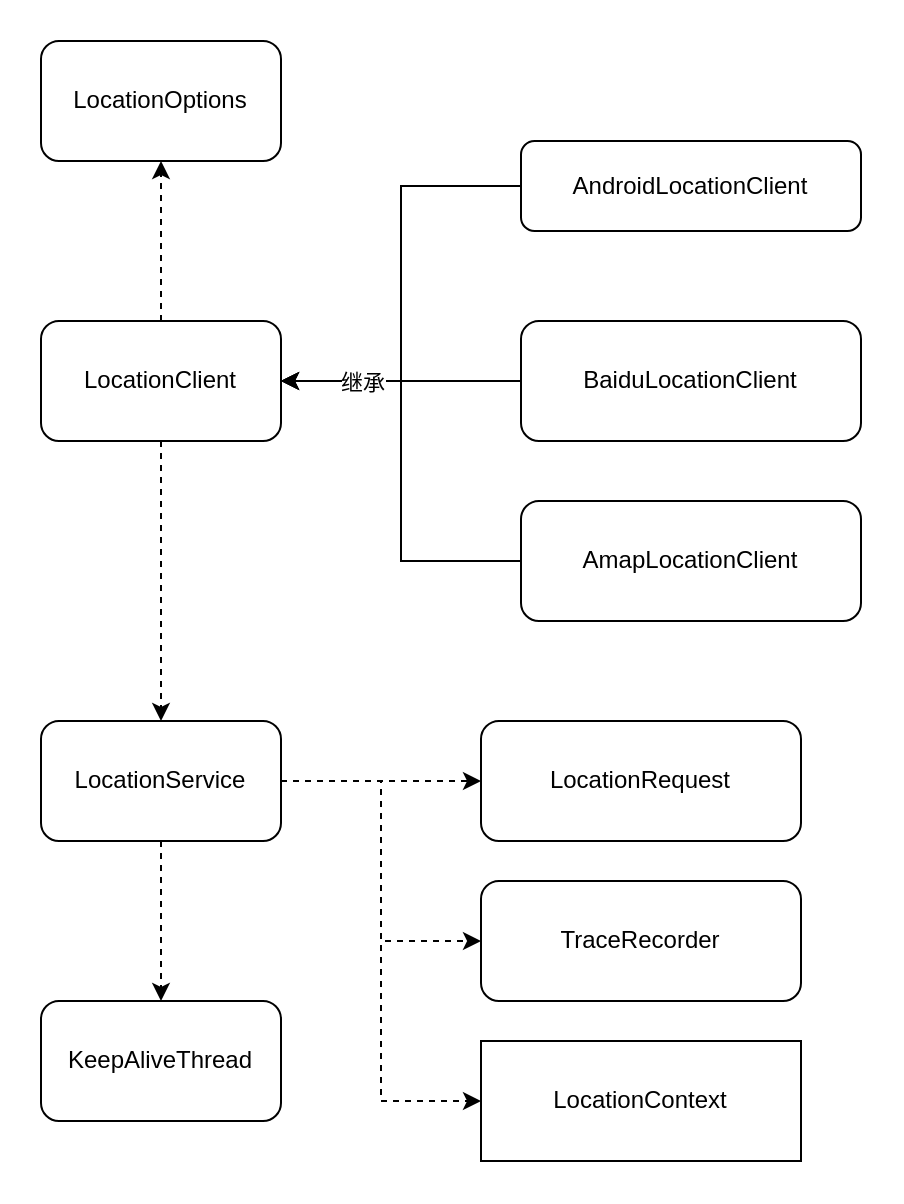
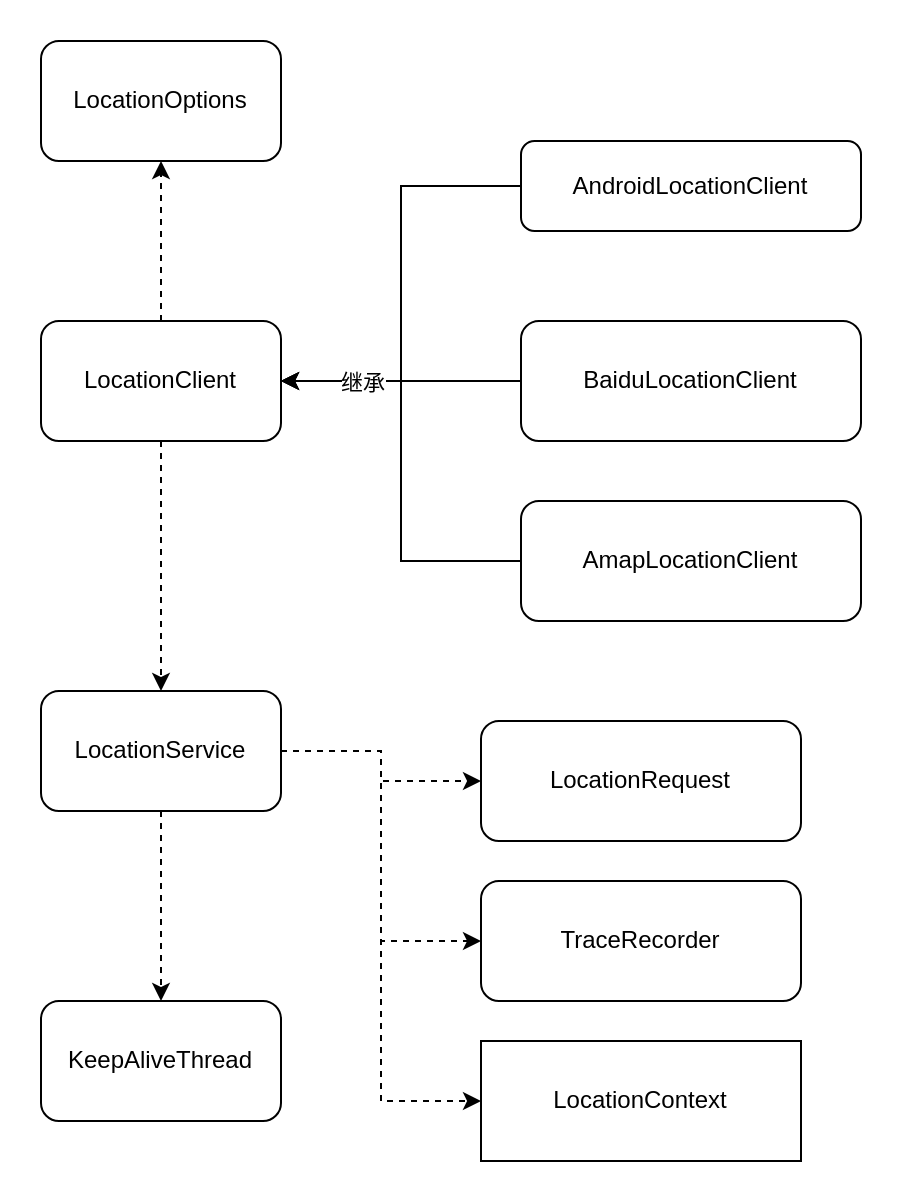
  <mxCell id="0" />
  <mxCell id="1" parent="0" />
  <mxCell id="2" style="edgeStyle=orthogonalEdgeStyle;rounded=0;orthogonalLoop=1;jettySize=auto;html=1;dashed=1;" parent="1" source="4" target="12" edge="1"><mxGeometry relative="1" as="geometry" /></mxCell>
  <mxCell id="3" style="edgeStyle=orthogonalEdgeStyle;rounded=0;orthogonalLoop=1;jettySize=auto;html=1;exitX=0.5;exitY=1;exitDx=0;exitDy=0;dashed=1;" edge="1" parent="1" source="4" target="17"><mxGeometry relative="1" as="geometry" /></mxCell>
  <mxCell id="4" value="LocationClient" style="rounded=1;whiteSpace=wrap;html=1;" parent="1" vertex="1"><mxGeometry x="20" y="160" width="120" height="60" as="geometry" /></mxCell>
  <mxCell id="5" style="edgeStyle=orthogonalEdgeStyle;rounded=0;orthogonalLoop=1;jettySize=auto;html=1;entryX=1;entryY=0.5;entryDx=0;entryDy=0;" parent="1" source="6" target="4" edge="1"><mxGeometry relative="1" as="geometry" /></mxCell>
  <mxCell id="6" value="AndroidLocationClient" style="rounded=1;whiteSpace=wrap;html=1;" parent="1" vertex="1"><mxGeometry x="260" y="70" width="170" height="45" as="geometry" /></mxCell>
  <mxCell id="7" style="edgeStyle=orthogonalEdgeStyle;rounded=0;orthogonalLoop=1;jettySize=auto;html=1;entryX=1;entryY=0.5;entryDx=0;entryDy=0;" parent="1" source="8" target="4" edge="1"><mxGeometry relative="1" as="geometry"><mxPoint x="170" y="190" as="targetPoint" /></mxGeometry></mxCell>
  <mxCell id="8" value="BaiduLocationClient" style="rounded=1;whiteSpace=wrap;html=1;" parent="1" vertex="1"><mxGeometry x="260" y="160" width="170" height="60" as="geometry" /></mxCell>
  <mxCell id="9" style="edgeStyle=orthogonalEdgeStyle;rounded=0;orthogonalLoop=1;jettySize=auto;html=1;entryX=1;entryY=0.5;entryDx=0;entryDy=0;" parent="1" source="11" target="4" edge="1"><mxGeometry relative="1" as="geometry" /></mxCell>
  <mxCell id="10" value="继承" style="edgeLabel;html=1;align=center;verticalAlign=middle;resizable=0;points=[];" parent="9" vertex="1" connectable="0"><mxGeometry x="0.616" relative="1" as="geometry"><mxPoint as="offset" /></mxGeometry></mxCell>
  <mxCell id="11" value="AmapLocationClient" style="rounded=1;whiteSpace=wrap;html=1;" parent="1" vertex="1"><mxGeometry x="260" y="250" width="170" height="60" as="geometry" /></mxCell>
  <mxCell id="12" value="LocationOptions" style="rounded=1;whiteSpace=wrap;html=1;" parent="1" vertex="1"><mxGeometry x="20" y="20" width="120" height="60" as="geometry" /></mxCell>
  <mxCell id="13" value="" style="edgeStyle=orthogonalEdgeStyle;rounded=0;orthogonalLoop=1;jettySize=auto;html=1;dashed=1;" edge="1" parent="1" source="17" target="18"><mxGeometry relative="1" as="geometry" /></mxCell>
  <mxCell id="14" style="edgeStyle=orthogonalEdgeStyle;rounded=0;orthogonalLoop=1;jettySize=auto;html=1;entryX=0;entryY=0.5;entryDx=0;entryDy=0;dashed=1;" edge="1" parent="1" source="17" target="19"><mxGeometry relative="1" as="geometry" /></mxCell>
  <mxCell id="15" style="edgeStyle=orthogonalEdgeStyle;rounded=0;orthogonalLoop=1;jettySize=auto;html=1;entryX=0;entryY=0.5;entryDx=0;entryDy=0;dashed=1;" edge="1" parent="1" source="17" target="20"><mxGeometry relative="1" as="geometry" /></mxCell>
  <mxCell id="16" value="" style="edgeStyle=orthogonalEdgeStyle;rounded=0;orthogonalLoop=1;jettySize=auto;html=1;dashed=1;" edge="1" parent="1" source="17" target="21"><mxGeometry relative="1" as="geometry" /></mxCell>
- <mxCell id="17" value="LocationService" style="rounded=1;whiteSpace=wrap;html=1;" vertex="1" parent="1"><mxGeometry x="20" y="360" width="120" height="60" as="geometry" /></mxCell>
+ <mxCell id="17" value="LocationService" style="rounded=1;whiteSpace=wrap;html=1;" vertex="1" parent="1"><mxGeometry x="20" y="345" width="120" height="60" as="geometry" /></mxCell>
  <mxCell id="18" value="LocationRequest" style="rounded=1;whiteSpace=wrap;html=1;" vertex="1" parent="1"><mxGeometry x="240" y="360" width="160" height="60" as="geometry" /></mxCell>
  <mxCell id="19" value="TraceRecorder" style="rounded=1;whiteSpace=wrap;html=1;" vertex="1" parent="1"><mxGeometry x="240" y="440" width="160" height="60" as="geometry" /></mxCell>
  <mxCell id="20" value="LocationContext" style="whiteSpace=wrap;html=1;rounded=0;" vertex="1" parent="1"><mxGeometry x="240" y="520" width="160" height="60" as="geometry" /></mxCell>
  <mxCell id="21" value="KeepAliveThread" style="rounded=1;whiteSpace=wrap;html=1;" vertex="1" parent="1"><mxGeometry x="20" y="500" width="120" height="60" as="geometry" /></mxCell>
